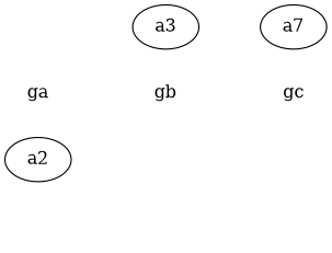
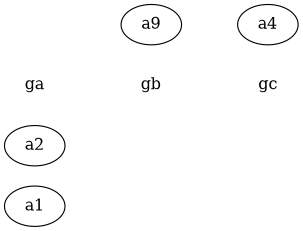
  digraph {
    rankdir=LR
    ranksep=0.7
    edge [arrowhead=none color=white]
+   a1
    a2
    ga [shape=none]
-   a3
+   a3 [label=a9]
    gb [shape=none]
-   a4 [label=a7]
+   a4
    gc [shape=none]
    subgraph sub_1 {
      rank=same
+     a1
      a2
      ga
    }
    subgraph sub_2 {
      rank=same
      a3
      gb
    }
    subgraph sub_3 {
      rank=same
      a4
      gc
    }
    ga -> gb
    gb -> gc
  }
